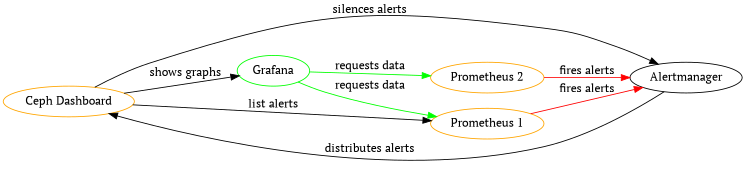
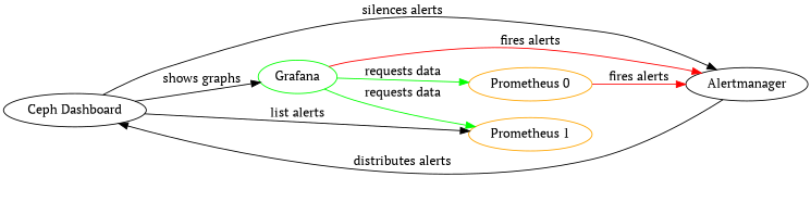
  digraph {
    fontname="PT Serif"
    rankdir=LR
    node [fontname="PT Serif"]
    edge [fontname="PT Serif"]
-   "Ceph Dashboard" [color=orange]
+   "Ceph Dashboard"
    Alertmanager
    Grafana [color=green]
    "Prometheus 1" [color=orange]
-   "Prometheus 2" [color=orange]
+   "Prometheus 2" [color=orange label="Prometheus 0"]
    "Ceph Dashboard" -> Alertmanager [label="silences alerts"]
    "Ceph Dashboard" -> Grafana [label="shows graphs"]
    "Ceph Dashboard" -> "Prometheus 1" [label="list alerts"]
    Alertmanager -> "Ceph Dashboard" [label="distributes alerts"]
    Grafana -> "Prometheus 1" [color=green label="requests data"]
    Grafana -> "Prometheus 2" [color=green label="requests data"]
-   "Prometheus 1" -> Alertmanager [color=red label="fires alerts"]
+   Grafana -> Alertmanager [color=red label="fires alerts"]
    "Prometheus 2" -> Alertmanager [color=red label="fires alerts"]
  }
